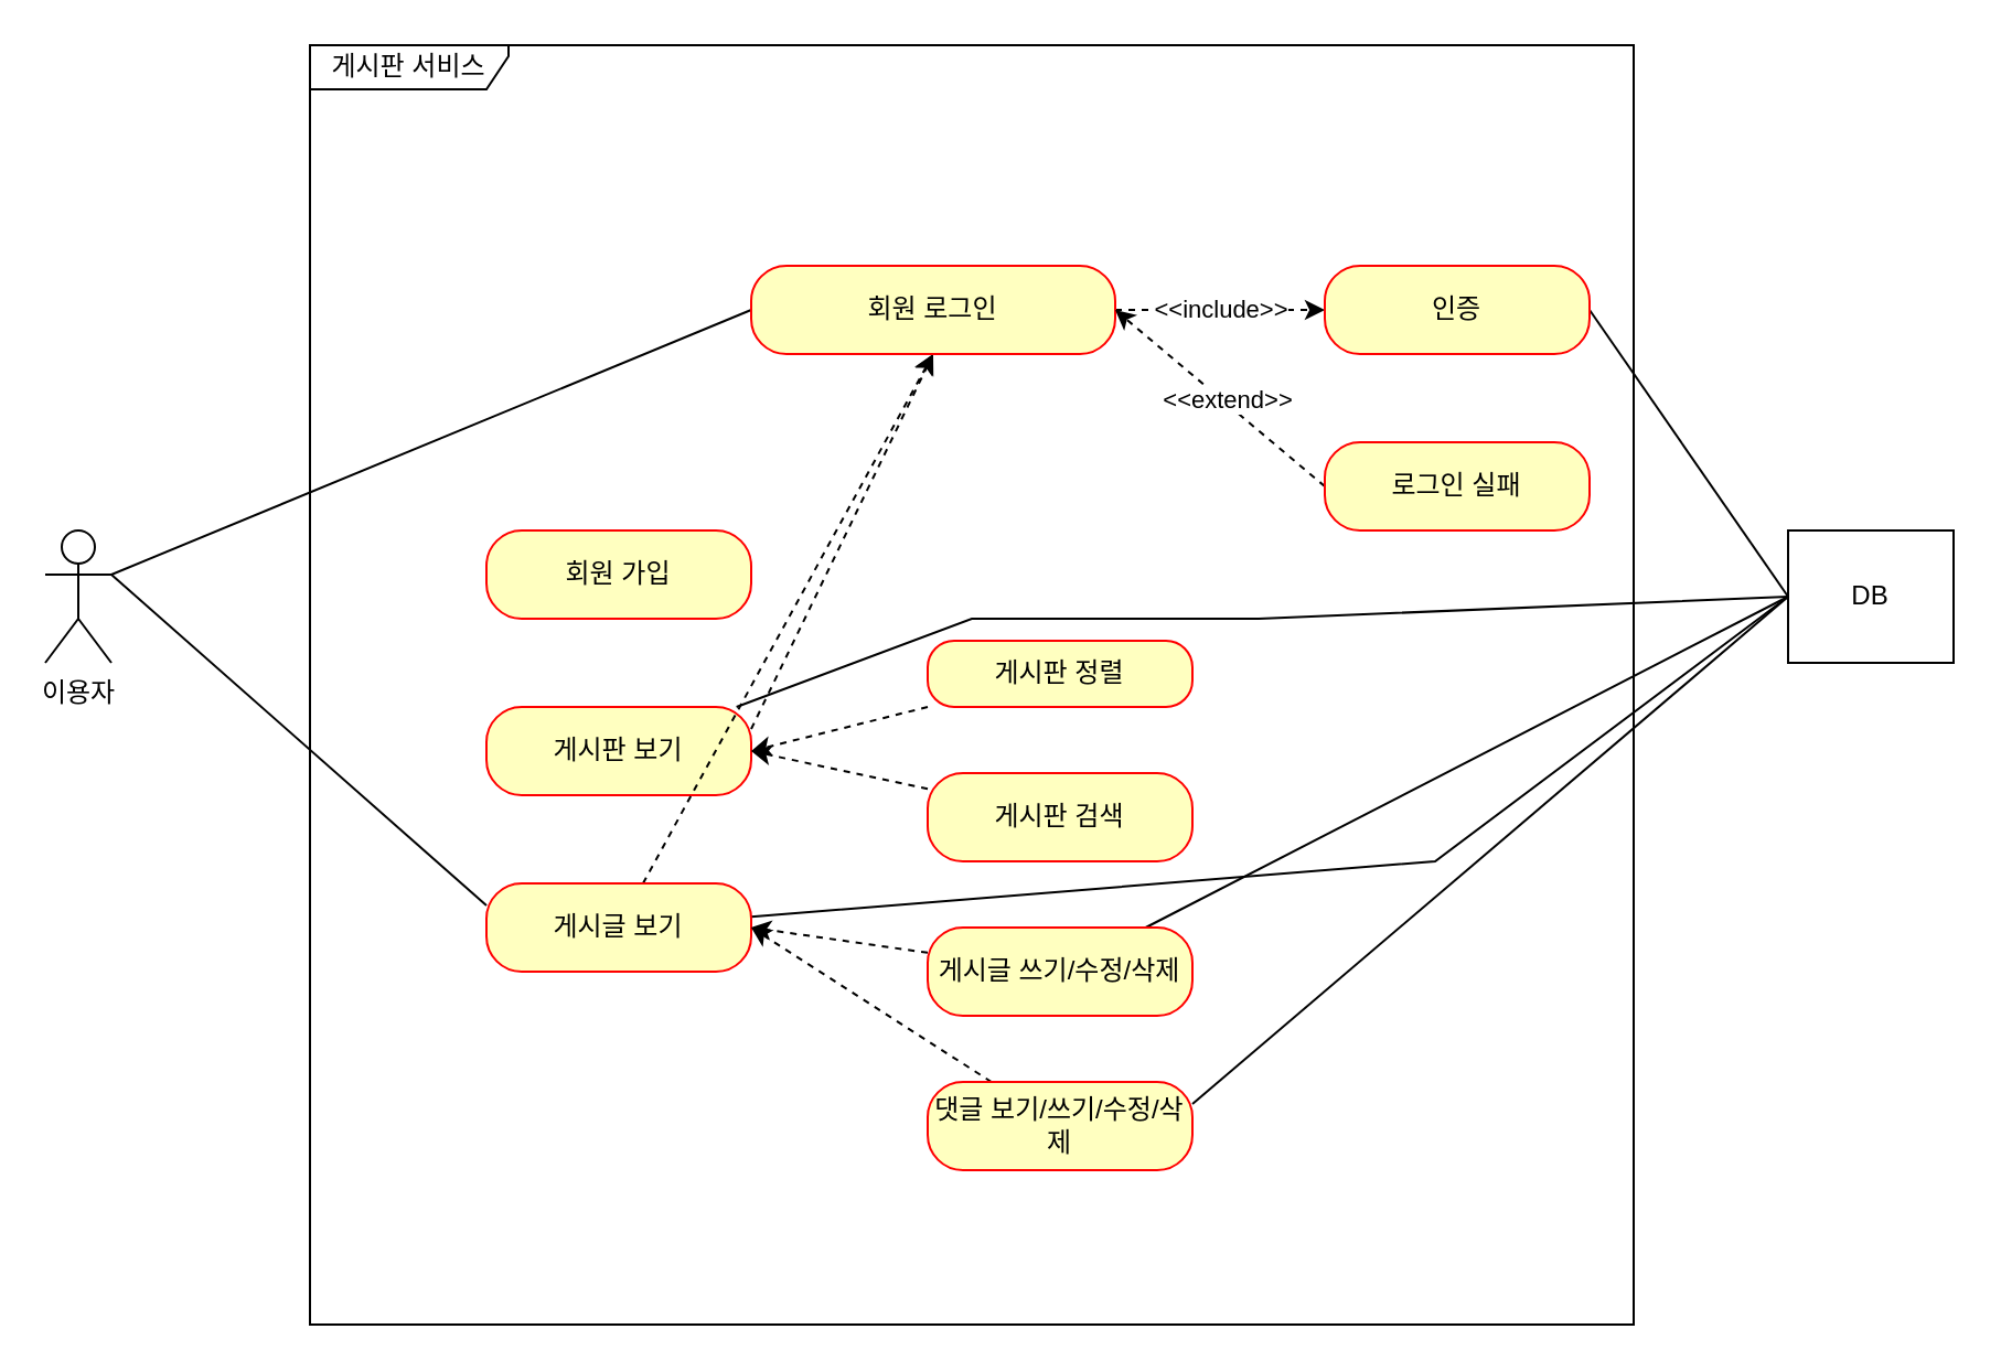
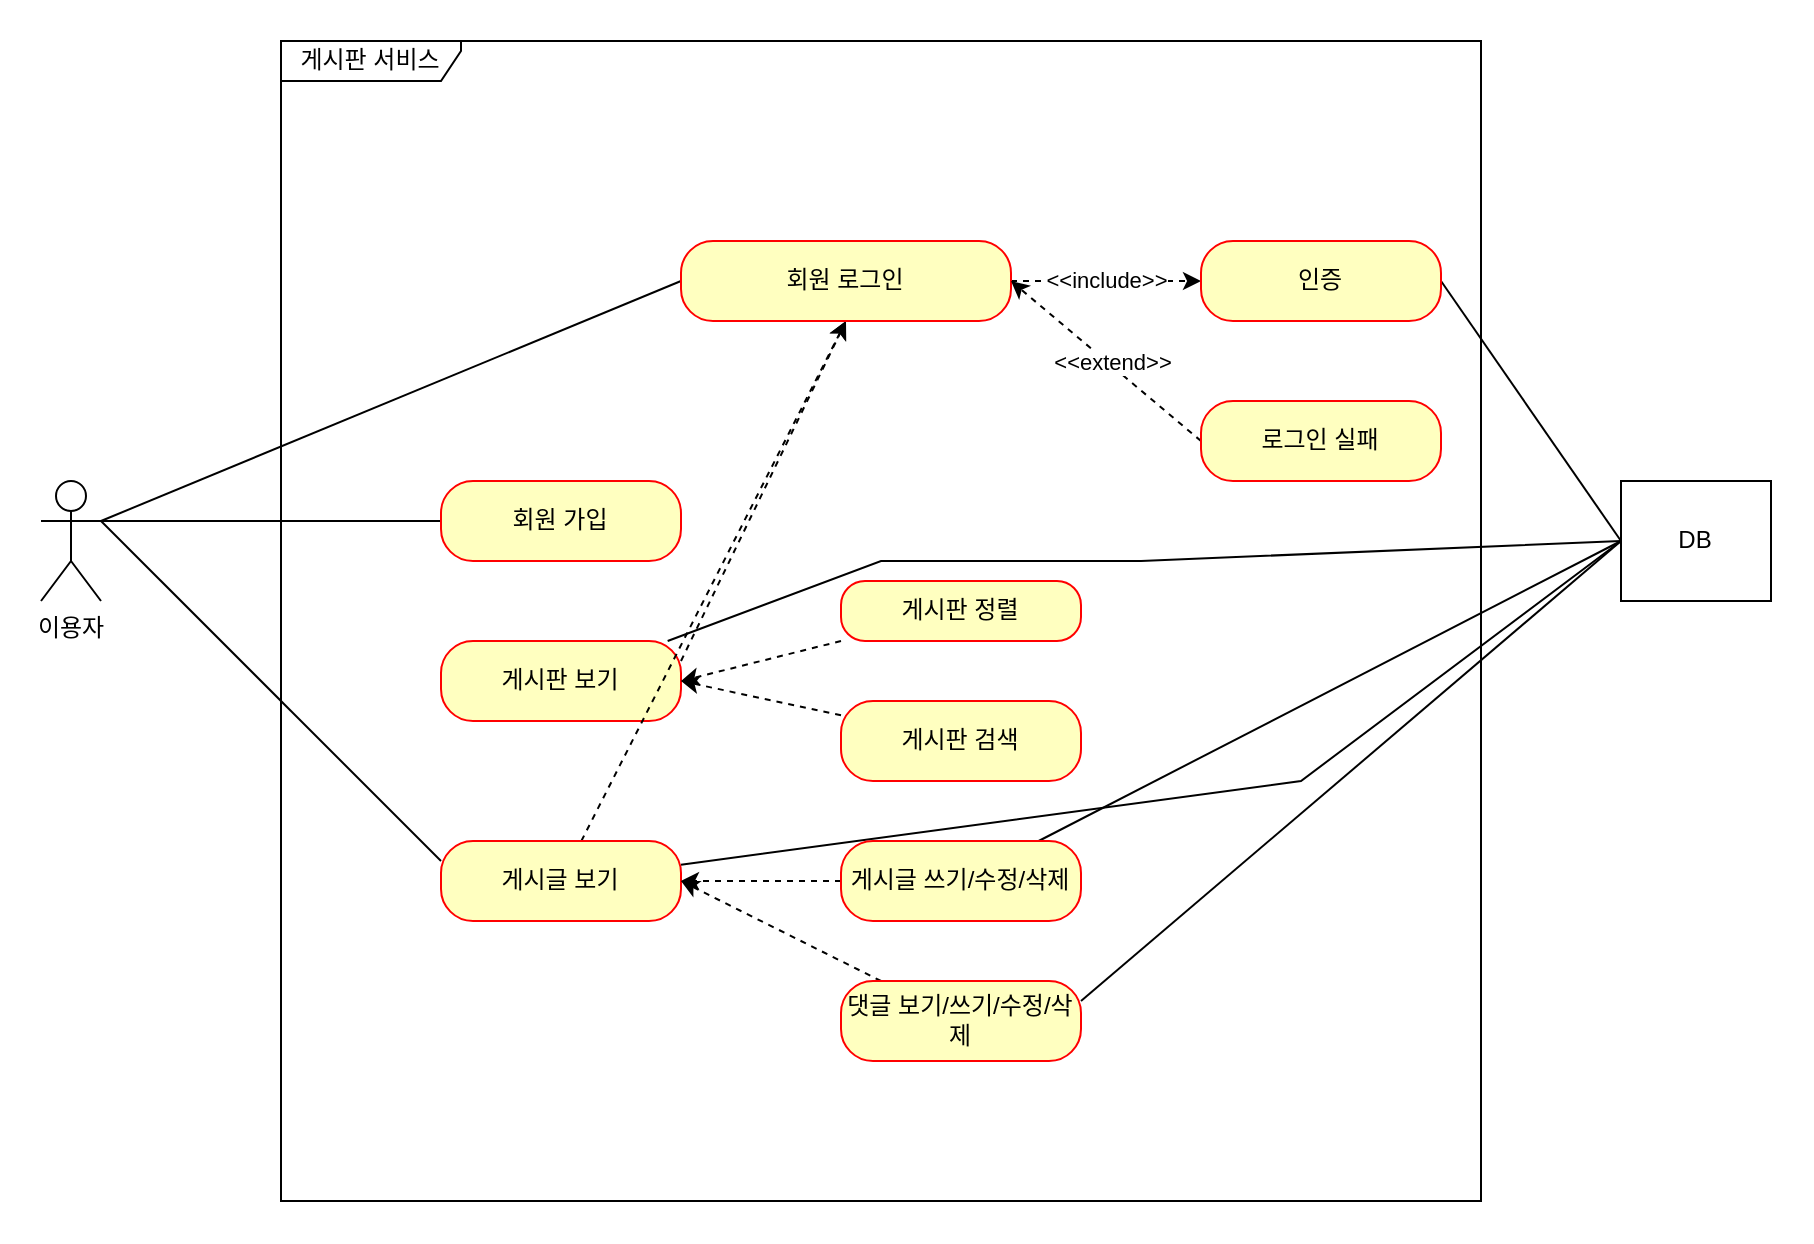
  <mxCell id="0" />
  <mxCell id="1" parent="0" />
  <mxCell id="2" value="이용자" style="shape=umlActor;verticalLabelPosition=bottom;verticalAlign=top;html=1;" vertex="1" parent="1"><mxGeometry x="20" y="240" width="30" height="60" as="geometry" /></mxCell>
  <mxCell id="3" value="게시판 서비스" style="shape=umlFrame;whiteSpace=wrap;html=1;pointerEvents=0;width=90;height=20;" vertex="1" parent="1"><mxGeometry x="140" y="20" width="600" height="580" as="geometry" /></mxCell>
+ <mxCell id="4" style="rounded=0;orthogonalLoop=1;jettySize=auto;html=1;entryX=1;entryY=0.333;entryDx=0;entryDy=0;entryPerimeter=0;endArrow=none;endFill=0;exitX=0;exitY=0.5;exitDx=0;exitDy=0;" edge="1" parent="1" source="5" target="2"><mxGeometry relative="1" as="geometry" /></mxCell>
  <mxCell id="5" value="회원 가입" style="rounded=1;whiteSpace=wrap;html=1;arcSize=40;fontColor=#000000;fillColor=#ffffc0;strokeColor=#ff0000;" vertex="1" parent="1"><mxGeometry x="220" y="240" width="120" height="40" as="geometry" /></mxCell>
  <mxCell id="6" style="rounded=0;orthogonalLoop=1;jettySize=auto;html=1;entryX=0.5;entryY=1;entryDx=0;entryDy=0;exitX=1;exitY=0.25;exitDx=0;exitDy=0;dashed=1;" edge="1" parent="1" source="8" target="15"><mxGeometry relative="1" as="geometry" /></mxCell>
  <mxCell id="7" style="rounded=0;orthogonalLoop=1;jettySize=auto;html=1;entryX=0;entryY=0.5;entryDx=0;entryDy=0;endArrow=none;endFill=0;" edge="1" parent="1" source="8" target="32"><mxGeometry relative="1" as="geometry"><Array as="points"><mxPoint x="440" y="280" /><mxPoint x="570" y="280" /></Array></mxGeometry></mxCell>
  <mxCell id="8" value="게시판 보기" style="rounded=1;whiteSpace=wrap;html=1;arcSize=40;fontColor=#000000;fillColor=#ffffc0;strokeColor=#ff0000;" vertex="1" parent="1"><mxGeometry x="220" y="320" width="120" height="40" as="geometry" /></mxCell>
  <mxCell id="9" style="rounded=0;orthogonalLoop=1;jettySize=auto;html=1;endArrow=none;endFill=0;exitX=0;exitY=0.25;exitDx=0;exitDy=0;" edge="1" parent="1" source="12"><mxGeometry relative="1" as="geometry"><mxPoint x="50" y="260" as="targetPoint" /></mxGeometry></mxCell>
  <mxCell id="10" style="rounded=0;orthogonalLoop=1;jettySize=auto;html=1;entryX=0.5;entryY=1;entryDx=0;entryDy=0;dashed=1;" edge="1" parent="1" source="12" target="15"><mxGeometry relative="1" as="geometry" /></mxCell>
  <mxCell id="11" style="rounded=0;orthogonalLoop=1;jettySize=auto;html=1;entryX=0;entryY=0.5;entryDx=0;entryDy=0;endArrow=none;endFill=0;" edge="1" parent="1" source="12" target="32"><mxGeometry relative="1" as="geometry"><Array as="points"><mxPoint x="650" y="390" /></Array></mxGeometry></mxCell>
- <mxCell id="12" value="게시글 보기" style="rounded=1;whiteSpace=wrap;html=1;arcSize=40;fontColor=#000000;fillColor=#ffffc0;strokeColor=#ff0000;" vertex="1" parent="1"><mxGeometry x="220" y="400" width="120" height="40" as="geometry" /></mxCell>
+ <mxCell id="12" value="게시글 보기" style="rounded=1;whiteSpace=wrap;html=1;arcSize=40;fontColor=#000000;fillColor=#ffffc0;strokeColor=#ff0000;" vertex="1" parent="1"><mxGeometry x="220" y="420" width="120" height="40" as="geometry" /></mxCell>
  <mxCell id="13" style="rounded=0;orthogonalLoop=1;jettySize=auto;html=1;endArrow=none;endFill=0;exitX=0;exitY=0.5;exitDx=0;exitDy=0;" edge="1" parent="1" source="15"><mxGeometry relative="1" as="geometry"><mxPoint x="50" y="260" as="targetPoint" /></mxGeometry></mxCell>
  <mxCell id="14" value="&amp;lt;&amp;lt;include&amp;gt;&amp;gt;" style="edgeStyle=orthogonalEdgeStyle;rounded=0;orthogonalLoop=1;jettySize=auto;html=1;endArrow=classic;endFill=1;dashed=1;" edge="1" parent="1" source="15" target="17"><mxGeometry relative="1" as="geometry" /></mxCell>
  <mxCell id="15" value="회원 로그인" style="rounded=1;whiteSpace=wrap;html=1;arcSize=40;fontColor=#000000;fillColor=#ffffc0;strokeColor=#ff0000;" vertex="1" parent="1"><mxGeometry x="340" y="120" width="165" height="40" as="geometry" /></mxCell>
  <mxCell id="16" style="rounded=0;orthogonalLoop=1;jettySize=auto;html=1;entryX=0;entryY=0.5;entryDx=0;entryDy=0;exitX=1;exitY=0.5;exitDx=0;exitDy=0;endArrow=none;endFill=0;" edge="1" parent="1" source="17" target="32"><mxGeometry relative="1" as="geometry" /></mxCell>
  <mxCell id="17" value="인증" style="rounded=1;whiteSpace=wrap;html=1;arcSize=40;fontColor=#000000;fillColor=#ffffc0;strokeColor=#ff0000;" vertex="1" parent="1"><mxGeometry x="600" y="120" width="120" height="40" as="geometry" /></mxCell>
  <mxCell id="18" style="rounded=0;orthogonalLoop=1;jettySize=auto;html=1;entryX=1;entryY=0.5;entryDx=0;entryDy=0;endArrow=classic;endFill=1;exitX=0;exitY=0.5;exitDx=0;exitDy=0;dashed=1;startArrow=none;startFill=0;" edge="1" parent="1" source="20" target="15"><mxGeometry relative="1" as="geometry" /></mxCell>
  <mxCell id="19" value="&amp;lt;&amp;lt;extend&amp;gt;&amp;gt;" style="edgeLabel;html=1;align=center;verticalAlign=middle;resizable=0;points=[];" vertex="1" connectable="0" parent="18"><mxGeometry x="-0.043" y="-2" relative="1" as="geometry"><mxPoint x="-1" as="offset" /></mxGeometry></mxCell>
  <mxCell id="20" value="로그인 실패" style="rounded=1;whiteSpace=wrap;html=1;arcSize=40;fontColor=#000000;fillColor=#ffffc0;strokeColor=#ff0000;" vertex="1" parent="1"><mxGeometry x="600" y="200" width="120" height="40" as="geometry" /></mxCell>
  <mxCell id="21" style="rounded=0;orthogonalLoop=1;jettySize=auto;html=1;entryX=1;entryY=0.5;entryDx=0;entryDy=0;dashed=1;" edge="1" parent="1" source="22" target="8"><mxGeometry relative="1" as="geometry" /></mxCell>
  <mxCell id="22" value="게시판 정렬" style="rounded=1;whiteSpace=wrap;html=1;arcSize=40;fontColor=#000000;fillColor=#ffffc0;strokeColor=#ff0000;" vertex="1" parent="1"><mxGeometry x="420" y="290" width="120" height="30" as="geometry" /></mxCell>
  <mxCell id="23" style="rounded=0;orthogonalLoop=1;jettySize=auto;html=1;entryX=1;entryY=0.5;entryDx=0;entryDy=0;dashed=1;" edge="1" parent="1" source="24" target="8"><mxGeometry relative="1" as="geometry" /></mxCell>
  <mxCell id="24" value="게시판 검색" style="rounded=1;whiteSpace=wrap;html=1;arcSize=40;fontColor=#000000;fillColor=#ffffc0;strokeColor=#ff0000;" vertex="1" parent="1"><mxGeometry x="420" y="350" width="120" height="40" as="geometry" /></mxCell>
  <mxCell id="25" style="rounded=0;orthogonalLoop=1;jettySize=auto;html=1;entryX=1;entryY=0.5;entryDx=0;entryDy=0;strokeColor=none;" edge="1" parent="1" source="28" target="12"><mxGeometry relative="1" as="geometry" /></mxCell>
  <mxCell id="26" style="rounded=0;orthogonalLoop=1;jettySize=auto;html=1;entryX=1;entryY=0.5;entryDx=0;entryDy=0;dashed=1;" edge="1" parent="1" source="28" target="12"><mxGeometry relative="1" as="geometry" /></mxCell>
  <mxCell id="27" style="rounded=0;orthogonalLoop=1;jettySize=auto;html=1;entryX=0;entryY=0.5;entryDx=0;entryDy=0;endArrow=none;endFill=0;" edge="1" parent="1" source="28" target="32"><mxGeometry relative="1" as="geometry"><mxPoint x="810" y="280" as="targetPoint" /></mxGeometry></mxCell>
  <mxCell id="28" value="게시글 쓰기/수정/삭제" style="rounded=1;whiteSpace=wrap;html=1;arcSize=40;fontColor=#000000;fillColor=#ffffc0;strokeColor=#ff0000;" vertex="1" parent="1"><mxGeometry x="420" y="420" width="120" height="40" as="geometry" /></mxCell>
  <mxCell id="29" style="rounded=0;orthogonalLoop=1;jettySize=auto;html=1;entryX=1;entryY=0.5;entryDx=0;entryDy=0;dashed=1;" edge="1" parent="1" source="31" target="12"><mxGeometry relative="1" as="geometry" /></mxCell>
  <mxCell id="30" style="rounded=0;orthogonalLoop=1;jettySize=auto;html=1;entryX=0;entryY=0.5;entryDx=0;entryDy=0;exitX=1;exitY=0.25;exitDx=0;exitDy=0;endArrow=none;endFill=0;" edge="1" parent="1" source="31" target="32"><mxGeometry relative="1" as="geometry" /></mxCell>
  <mxCell id="31" value="댓글 보기/쓰기/수정/삭제" style="rounded=1;whiteSpace=wrap;html=1;arcSize=40;fontColor=#000000;fillColor=#ffffc0;strokeColor=#ff0000;" vertex="1" parent="1"><mxGeometry x="420" y="490" width="120" height="40" as="geometry" /></mxCell>
  <mxCell id="32" value="DB" style="html=1;dropTarget=0;whiteSpace=wrap;" vertex="1" parent="1"><mxGeometry x="810" y="240" width="75" height="60" as="geometry" /></mxCell>
